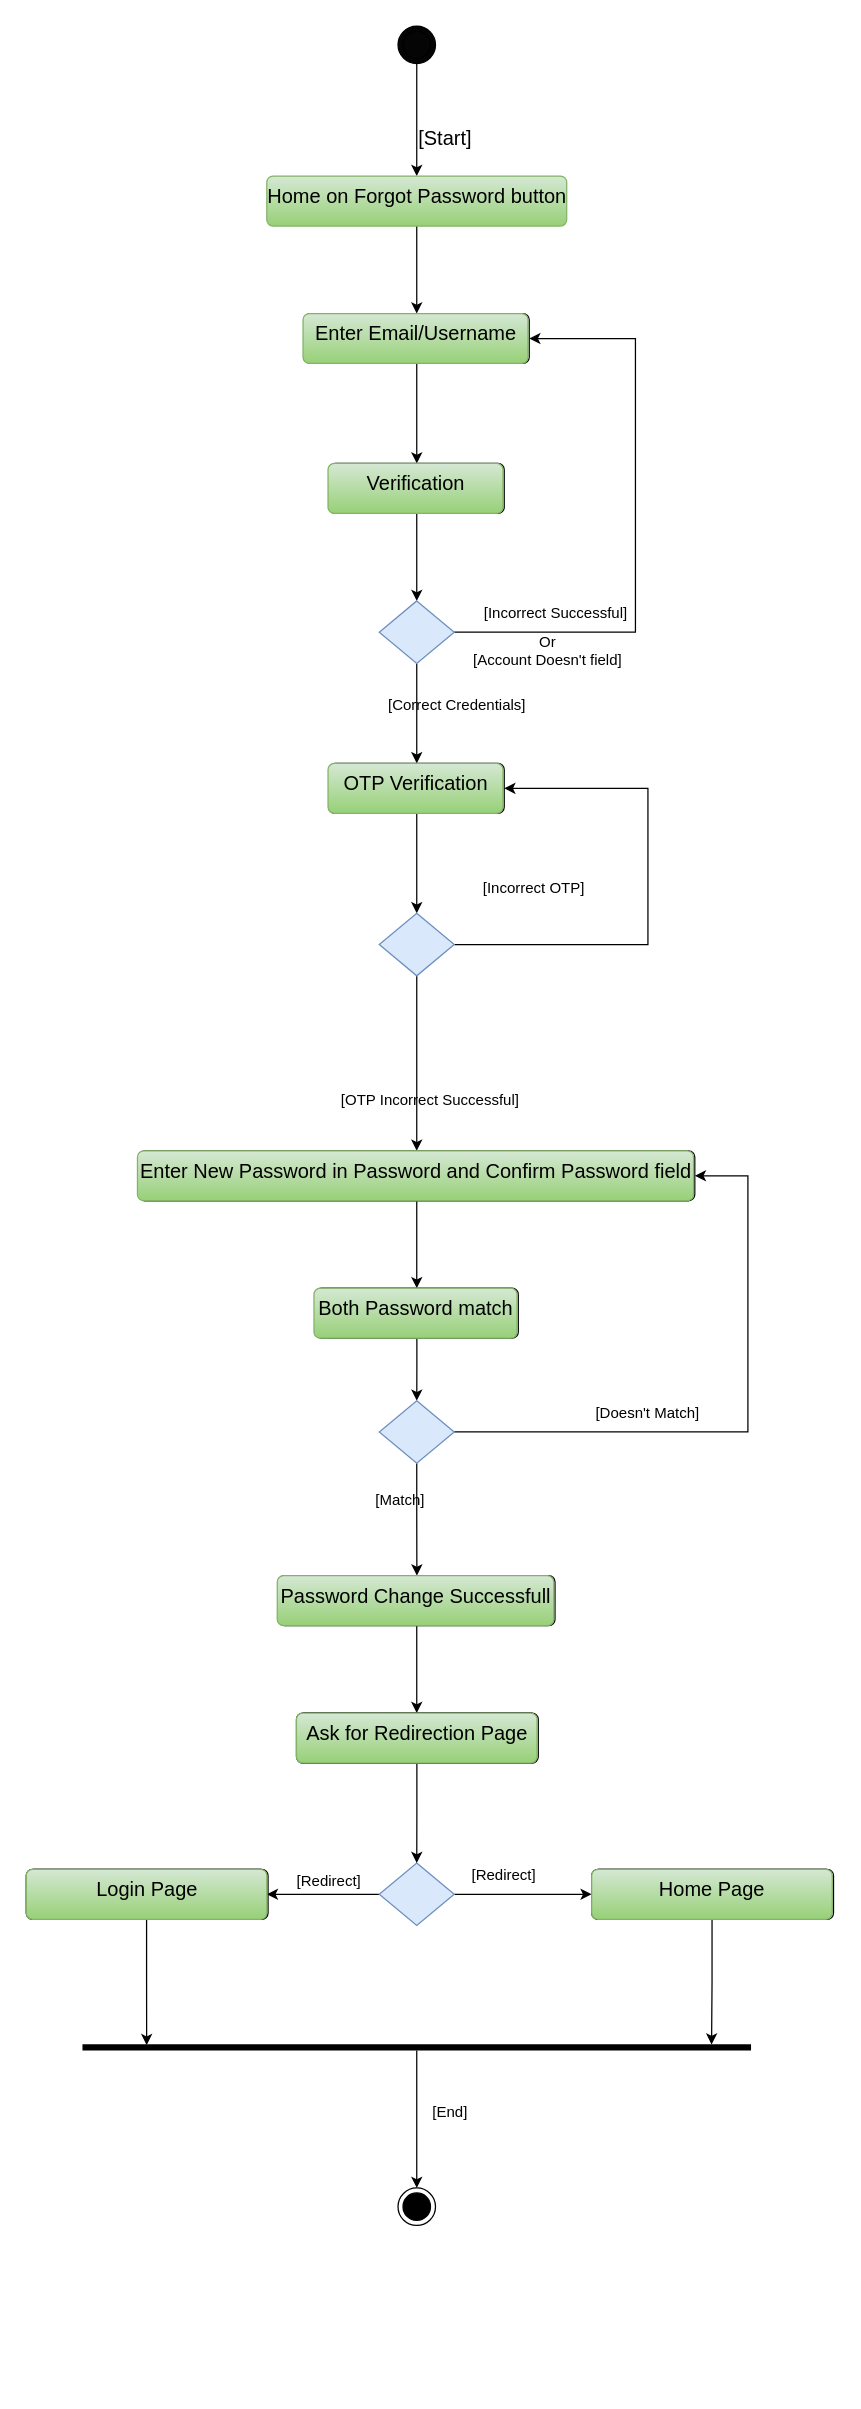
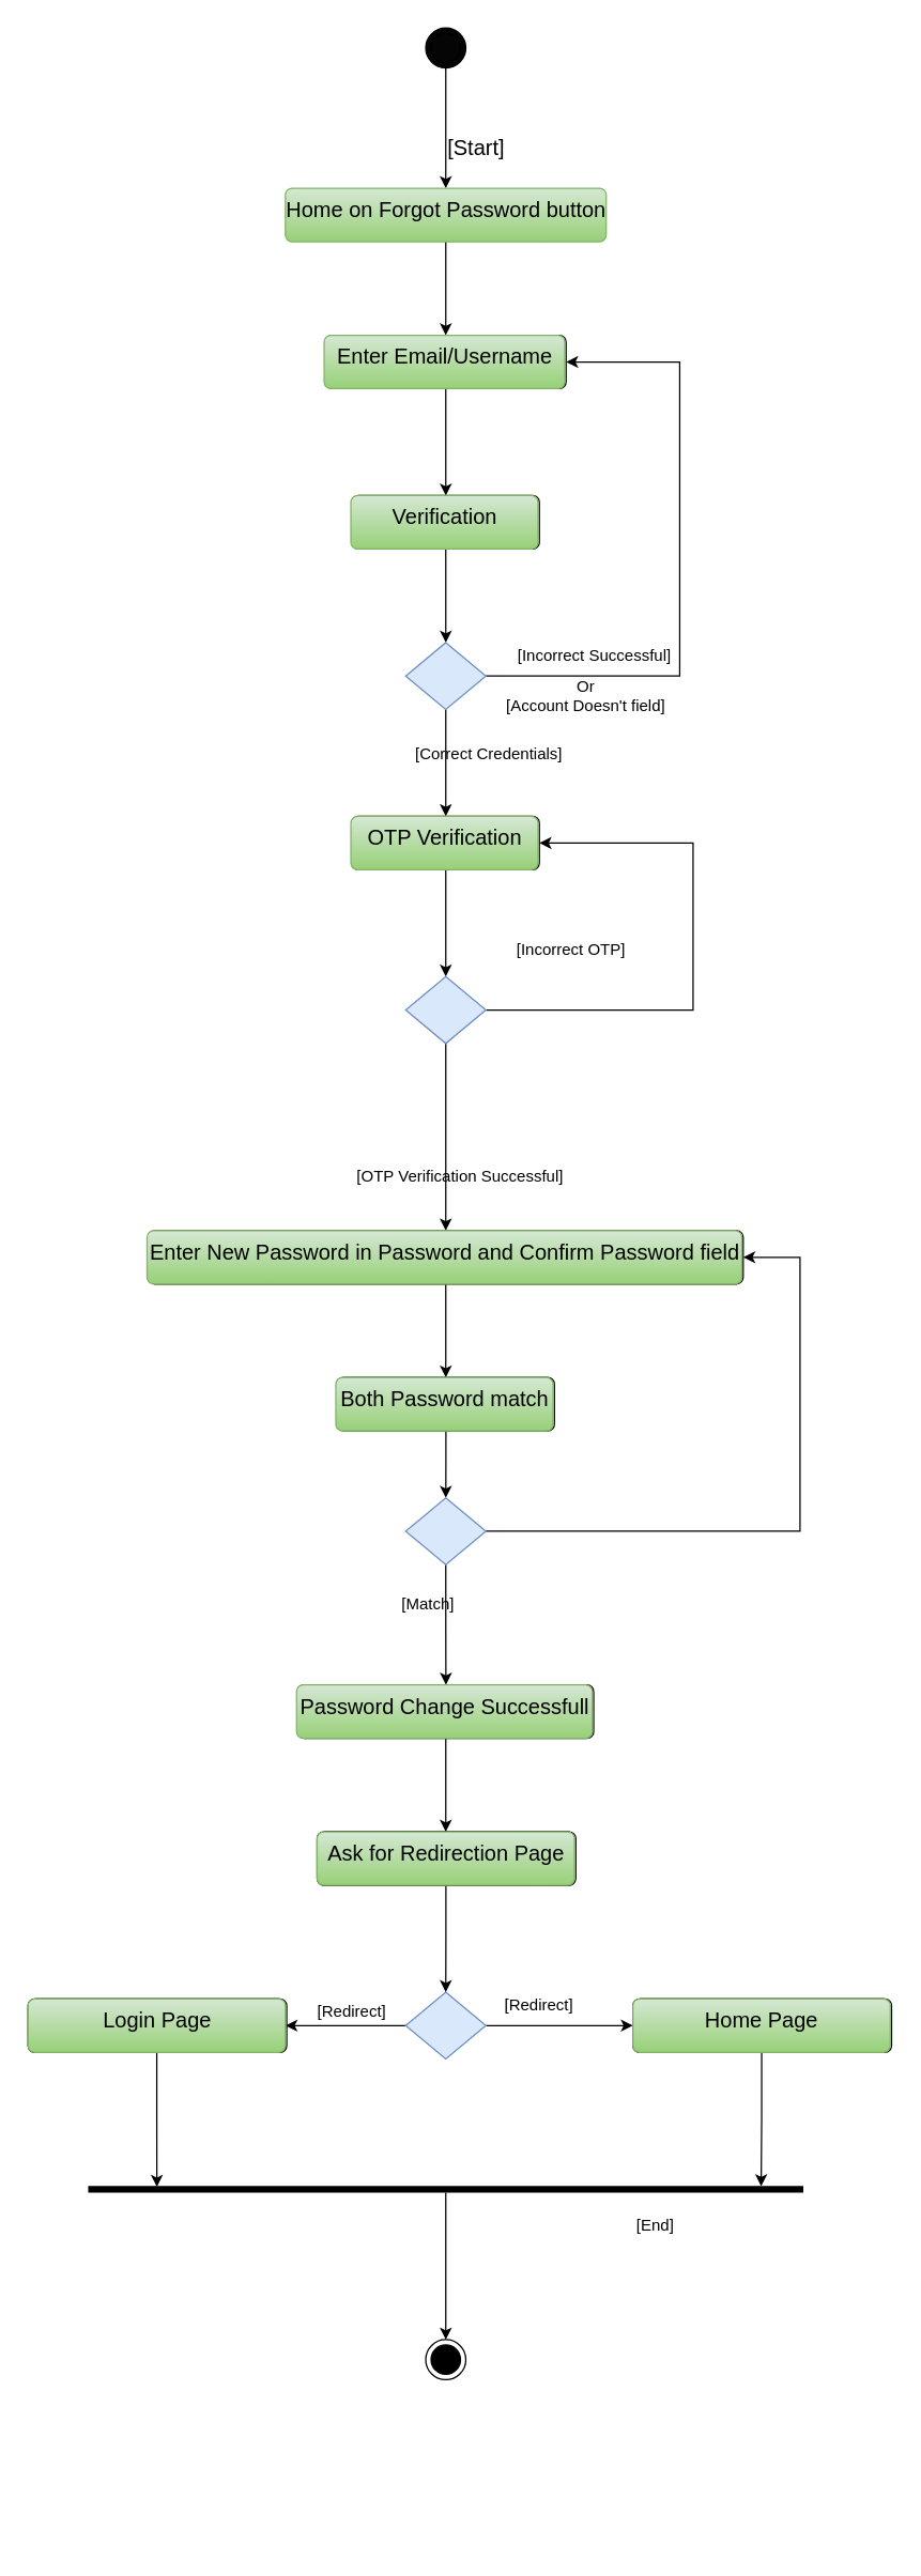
  <mxCell id="0" />
  <mxCell id="1" parent="0" />
  <mxCell id="2" style="edgeStyle=orthogonalEdgeStyle;rounded=0;orthogonalLoop=1;jettySize=auto;html=1;entryX=0.5;entryY=0;entryDx=0;entryDy=0;" parent="1" source="3" target="5" edge="1"><mxGeometry relative="1" as="geometry" /></mxCell>
  <mxCell id="3" value="" style="ellipse;shape=doubleEllipse;html=1;dashed=0;whitespace=wrap;aspect=fixed;fillColor=#050505;" parent="1" vertex="1"><mxGeometry x="318" y="20" width="30" height="30" as="geometry" /></mxCell>
  <mxCell id="4" style="edgeStyle=orthogonalEdgeStyle;rounded=0;orthogonalLoop=1;jettySize=auto;html=1;" parent="1" source="5" target="7" edge="1"><mxGeometry relative="1" as="geometry" /></mxCell>
  <mxCell id="5" value="&lt;font style=&quot;font-size: 16px&quot;&gt;Home on Forgot Password button&lt;/font&gt;" style="html=1;align=center;verticalAlign=top;rounded=1;absoluteArcSize=1;arcSize=10;dashed=0;gradientColor=#97d077;fillColor=#d5e8d4;strokeColor=#82b366;" parent="1" vertex="1"><mxGeometry x="213" y="140" width="240" height="40" as="geometry" /></mxCell>
  <mxCell id="6" style="edgeStyle=orthogonalEdgeStyle;rounded=0;orthogonalLoop=1;jettySize=auto;html=1;exitX=0.5;exitY=1;exitDx=0;exitDy=0;entryX=0.5;entryY=0;entryDx=0;entryDy=0;" parent="1" source="7" target="9" edge="1"><mxGeometry relative="1" as="geometry" /></mxCell>
  <mxCell id="7" value="&lt;font style=&quot;font-size: 16px&quot;&gt;Enter Email/Username&lt;/font&gt;" style="html=1;align=center;verticalAlign=top;rounded=1;absoluteArcSize=1;arcSize=10;dashed=0;" parent="1" vertex="1"><mxGeometry x="243" y="250" width="180" height="40" as="geometry" /></mxCell>
  <mxCell id="8" style="edgeStyle=orthogonalEdgeStyle;rounded=0;orthogonalLoop=1;jettySize=auto;html=1;entryX=0.5;entryY=0;entryDx=0;entryDy=0;" parent="1" source="9" target="12" edge="1"><mxGeometry relative="1" as="geometry" /></mxCell>
  <mxCell id="9" value="&lt;font style=&quot;font-size: 16px&quot;&gt;Verification&lt;/font&gt;" style="html=1;align=center;verticalAlign=top;rounded=1;absoluteArcSize=1;arcSize=10;dashed=0;" parent="1" vertex="1"><mxGeometry x="263" y="370" width="140" height="40" as="geometry" /></mxCell>
  <mxCell id="10" style="edgeStyle=orthogonalEdgeStyle;rounded=0;orthogonalLoop=1;jettySize=auto;html=1;" parent="1" source="12" edge="1"><mxGeometry relative="1" as="geometry"><mxPoint x="423" y="270" as="targetPoint" /><Array as="points"><mxPoint x="508" y="505" /><mxPoint x="508" y="270" /><mxPoint x="423" y="270" /></Array></mxGeometry></mxCell>
  <mxCell id="11" style="edgeStyle=orthogonalEdgeStyle;rounded=0;orthogonalLoop=1;jettySize=auto;html=1;" parent="1" source="12" target="16" edge="1"><mxGeometry relative="1" as="geometry" /></mxCell>
  <mxCell id="12" value="" style="rhombus;fillColor=#dae8fc;strokeColor=#6c8ebf;" parent="1" vertex="1"><mxGeometry x="303" y="480" width="60" height="50" as="geometry" /></mxCell>
  <mxCell id="13" value="[Incorrect Successful]" style="text;html=1;strokeColor=none;fillColor=none;align=center;verticalAlign=middle;whiteSpace=wrap;rounded=0;" parent="1" vertex="1"><mxGeometry x="372" y="480" width="145" height="20" as="geometry" /></mxCell>
  <mxCell id="14" value="Or&lt;br&gt;[Account Doesn't field]" style="text;html=1;strokeColor=none;fillColor=none;align=center;verticalAlign=middle;whiteSpace=wrap;rounded=0;" parent="1" vertex="1"><mxGeometry x="368" y="510" width="140" height="20" as="geometry" /></mxCell>
  <mxCell id="15" style="edgeStyle=orthogonalEdgeStyle;rounded=0;orthogonalLoop=1;jettySize=auto;html=1;" parent="1" source="16" target="19" edge="1"><mxGeometry relative="1" as="geometry" /></mxCell>
  <mxCell id="16" value="&lt;font style=&quot;font-size: 16px&quot;&gt;OTP Verification&lt;/font&gt;" style="html=1;align=center;verticalAlign=top;rounded=1;absoluteArcSize=1;arcSize=10;dashed=0;" parent="1" vertex="1"><mxGeometry x="263" y="610" width="140" height="40" as="geometry" /></mxCell>
  <mxCell id="17" style="edgeStyle=orthogonalEdgeStyle;rounded=0;orthogonalLoop=1;jettySize=auto;html=1;entryX=1;entryY=0.5;entryDx=0;entryDy=0;" parent="1" source="19" target="16" edge="1"><mxGeometry relative="1" as="geometry"><mxPoint x="518.05" y="735" as="targetPoint" /><Array as="points"><mxPoint x="518" y="755" /><mxPoint x="518" y="630" /></Array></mxGeometry></mxCell>
  <mxCell id="18" style="edgeStyle=orthogonalEdgeStyle;rounded=0;orthogonalLoop=1;jettySize=auto;html=1;" parent="1" source="19" target="23" edge="1"><mxGeometry relative="1" as="geometry" /></mxCell>
  <mxCell id="19" value="" style="rhombus;fillColor=#dae8fc;strokeColor=#6c8ebf;" parent="1" vertex="1"><mxGeometry x="303" y="730" width="60" height="50" as="geometry" /></mxCell>
  <mxCell id="20" value="&lt;font style=&quot;font-size: 12px&quot;&gt;[Incorrect OTP]&lt;/font&gt;" style="text;html=1;strokeColor=none;fillColor=none;align=center;verticalAlign=middle;whiteSpace=wrap;rounded=0;" parent="1" vertex="1"><mxGeometry x="362" y="700" width="130" height="20" as="geometry" /></mxCell>
  <mxCell id="21" value="[Correct Credentials]" style="text;html=1;strokeColor=none;fillColor=none;align=center;verticalAlign=middle;whiteSpace=wrap;rounded=0;" parent="1" vertex="1"><mxGeometry x="293" y="554" width="145" height="20" as="geometry" /></mxCell>
  <mxCell id="22" style="edgeStyle=orthogonalEdgeStyle;rounded=0;orthogonalLoop=1;jettySize=auto;html=1;entryX=0.5;entryY=0;entryDx=0;entryDy=0;" parent="1" source="23" target="26" edge="1"><mxGeometry relative="1" as="geometry"><mxPoint x="334" y="1030" as="targetPoint" /></mxGeometry></mxCell>
  <mxCell id="23" value="&lt;font style=&quot;font-size: 16px&quot;&gt;Enter New Password in Password and Confirm Password field&lt;/font&gt;" style="html=1;align=center;verticalAlign=top;rounded=1;absoluteArcSize=1;arcSize=10;dashed=0;" parent="1" vertex="1"><mxGeometry x="110.5" y="920" width="445" height="40" as="geometry" /></mxCell>
- <mxCell id="24" value="&lt;font style=&quot;font-size: 12px&quot;&gt;[OTP Incorrect Successful]&lt;/font&gt;" style="text;html=1;strokeColor=none;fillColor=none;align=center;verticalAlign=middle;whiteSpace=wrap;rounded=0;" parent="1" vertex="1"><mxGeometry x="234" y="870" width="220" height="20" as="geometry" /></mxCell>
+ <mxCell id="24" value="&lt;font style=&quot;font-size: 12px&quot;&gt;[OTP Verification Successful]&lt;/font&gt;" style="text;html=1;strokeColor=none;fillColor=none;align=center;verticalAlign=middle;whiteSpace=wrap;rounded=0;" parent="1" vertex="1"><mxGeometry x="234" y="870" width="220" height="20" as="geometry" /></mxCell>
  <mxCell id="25" style="edgeStyle=orthogonalEdgeStyle;rounded=0;orthogonalLoop=1;jettySize=auto;html=1;" parent="1" source="26" target="29" edge="1"><mxGeometry relative="1" as="geometry" /></mxCell>
  <mxCell id="26" value="&lt;font style=&quot;font-size: 16px&quot;&gt;Both Password match&lt;/font&gt;" style="html=1;align=center;verticalAlign=top;rounded=1;absoluteArcSize=1;arcSize=10;dashed=0;" parent="1" vertex="1"><mxGeometry x="251.75" y="1030" width="162.5" height="40" as="geometry" /></mxCell>
  <mxCell id="27" style="edgeStyle=orthogonalEdgeStyle;rounded=0;orthogonalLoop=1;jettySize=auto;html=1;entryX=1;entryY=0.5;entryDx=0;entryDy=0;" parent="1" source="29" target="23" edge="1"><mxGeometry relative="1" as="geometry"><Array as="points"><mxPoint x="598" y="1145" /><mxPoint x="598" y="940" /></Array></mxGeometry></mxCell>
  <mxCell id="28" style="edgeStyle=orthogonalEdgeStyle;rounded=0;orthogonalLoop=1;jettySize=auto;html=1;" parent="1" source="29" target="32" edge="1"><mxGeometry relative="1" as="geometry" /></mxCell>
  <mxCell id="29" value="" style="rhombus;fillColor=#dae8fc;strokeColor=#6c8ebf;" parent="1" vertex="1"><mxGeometry x="303" y="1120" width="60" height="50" as="geometry" /></mxCell>
- <mxCell id="30" value="[Doesn't Match]" style="text;html=1;strokeColor=none;fillColor=none;align=center;verticalAlign=middle;whiteSpace=wrap;rounded=0;" parent="1" vertex="1"><mxGeometry x="473" y="1120" width="90" height="20" as="geometry" /></mxCell>
  <mxCell id="31" style="edgeStyle=orthogonalEdgeStyle;rounded=0;orthogonalLoop=1;jettySize=auto;html=1;" parent="1" source="32" target="38" edge="1"><mxGeometry relative="1" as="geometry" /></mxCell>
  <mxCell id="32" value="&lt;font style=&quot;font-size: 16px&quot;&gt;Password Change Successfull&lt;/font&gt;" style="html=1;align=center;verticalAlign=top;rounded=1;absoluteArcSize=1;arcSize=10;dashed=0;" parent="1" vertex="1"><mxGeometry x="222.38" y="1260" width="221.25" height="40" as="geometry" /></mxCell>
  <mxCell id="33" value="[Match]" style="text;html=1;strokeColor=none;fillColor=none;align=center;verticalAlign=middle;whiteSpace=wrap;rounded=0;" parent="1" vertex="1"><mxGeometry x="299.5" y="1190" width="40" height="20" as="geometry" /></mxCell>
  <mxCell id="34" style="edgeStyle=orthogonalEdgeStyle;rounded=0;orthogonalLoop=1;jettySize=auto;html=1;" parent="1" source="36" target="42" edge="1"><mxGeometry relative="1" as="geometry" /></mxCell>
  <mxCell id="35" style="edgeStyle=orthogonalEdgeStyle;rounded=0;orthogonalLoop=1;jettySize=auto;html=1;" parent="1" source="36" target="40" edge="1"><mxGeometry relative="1" as="geometry" /></mxCell>
  <mxCell id="36" value="" style="rhombus;fillColor=#dae8fc;strokeColor=#6c8ebf;" parent="1" vertex="1"><mxGeometry x="303" y="1490" width="60" height="50" as="geometry" /></mxCell>
  <mxCell id="37" style="edgeStyle=orthogonalEdgeStyle;rounded=0;orthogonalLoop=1;jettySize=auto;html=1;" parent="1" source="38" target="36" edge="1"><mxGeometry relative="1" as="geometry" /></mxCell>
  <mxCell id="38" value="&lt;font style=&quot;font-size: 16px&quot;&gt;Ask for Redirection Page&lt;/font&gt;" style="html=1;align=center;verticalAlign=top;rounded=1;absoluteArcSize=1;arcSize=10;dashed=0;" parent="1" vertex="1"><mxGeometry x="236.75" y="1370" width="192.5" height="40" as="geometry" /></mxCell>
  <mxCell id="39" style="edgeStyle=orthogonalEdgeStyle;rounded=0;orthogonalLoop=1;jettySize=auto;html=1;entryX=0.057;entryY=0.059;entryDx=0;entryDy=0;entryPerimeter=0;" parent="1" source="40" target="47" edge="1"><mxGeometry relative="1" as="geometry" /></mxCell>
  <mxCell id="40" value="&lt;font style=&quot;font-size: 16px&quot;&gt;Home Page&lt;/font&gt;" style="html=1;align=center;verticalAlign=top;rounded=1;absoluteArcSize=1;arcSize=10;dashed=0;" parent="1" vertex="1"><mxGeometry x="473" y="1495" width="192.5" height="40" as="geometry" /></mxCell>
  <mxCell id="41" style="edgeStyle=orthogonalEdgeStyle;rounded=0;orthogonalLoop=1;jettySize=auto;html=1;entryX=0.143;entryY=0.904;entryDx=0;entryDy=0;entryPerimeter=0;" parent="1" source="42" target="47" edge="1"><mxGeometry relative="1" as="geometry" /></mxCell>
  <mxCell id="42" value="&lt;font style=&quot;font-size: 16px&quot;&gt;Login Page&lt;/font&gt;" style="html=1;align=center;verticalAlign=top;rounded=1;absoluteArcSize=1;arcSize=10;dashed=0;" parent="1" vertex="1"><mxGeometry x="20.5" y="1495" width="192.5" height="40" as="geometry" /></mxCell>
  <mxCell id="43" value="[Redirect]" style="text;html=1;strokeColor=none;fillColor=none;align=center;verticalAlign=middle;whiteSpace=wrap;rounded=0;" parent="1" vertex="1"><mxGeometry x="383" y="1490" width="40" height="20" as="geometry" /></mxCell>
  <mxCell id="44" value="[Redirect]" style="text;html=1;strokeColor=none;fillColor=none;align=center;verticalAlign=middle;whiteSpace=wrap;rounded=0;" parent="1" vertex="1"><mxGeometry x="243" y="1495" width="40" height="20" as="geometry" /></mxCell>
  <mxCell id="45" value="" style="ellipse;html=1;shape=endState;fillColor=#000000;strokeColor=#000000;" parent="1" vertex="1"><mxGeometry x="318" y="1750" width="30" height="30" as="geometry" /></mxCell>
  <mxCell id="46" style="edgeStyle=orthogonalEdgeStyle;rounded=0;orthogonalLoop=1;jettySize=auto;html=1;" parent="1" source="47" target="45" edge="1"><mxGeometry relative="1" as="geometry" /></mxCell>
  <mxCell id="47" value="" style="html=1;points=[];perimeter=orthogonalPerimeter;fillColor=#000000;strokeColor=none;rotation=90;" parent="1" vertex="1"><mxGeometry x="330.5" y="1370" width="5" height="535" as="geometry" /></mxCell>
  <mxCell id="48" value="&lt;font style=&quot;font-size: 16px&quot;&gt;[Start]&lt;/font&gt;" style="text;html=1;strokeColor=none;fillColor=none;align=center;verticalAlign=middle;whiteSpace=wrap;rounded=0;" parent="1" vertex="1"><mxGeometry x="335.5" y="100" width="40" height="20" as="geometry" /></mxCell>
- <mxCell id="49" value="[End]" style="text;html=1;strokeColor=none;fillColor=none;align=center;verticalAlign=middle;whiteSpace=wrap;rounded=0;" parent="1" vertex="1"><mxGeometry x="339.5" y="1680" width="40" height="20" as="geometry" /></mxCell>
+ <mxCell id="49" value="[End]" style="text;html=1;strokeColor=none;fillColor=none;align=center;verticalAlign=middle;whiteSpace=wrap;rounded=0;" parent="1" vertex="1"><mxGeometry x="469.5" y="1655" width="40" height="20" as="geometry" /></mxCell>
  <mxCell id="50" value="&lt;font style=&quot;font-size: 16px&quot;&gt;Home Page&lt;/font&gt;" style="html=1;align=center;verticalAlign=top;rounded=1;absoluteArcSize=1;arcSize=10;dashed=0;" vertex="1" parent="1"><mxGeometry x="474" y="1495" width="192.5" height="40" as="geometry" /></mxCell>
  <mxCell id="51" value="&lt;font style=&quot;font-size: 16px&quot;&gt;Login Page&lt;/font&gt;" style="html=1;align=center;verticalAlign=top;rounded=1;absoluteArcSize=1;arcSize=10;dashed=0;" vertex="1" parent="1"><mxGeometry x="21.5" y="1495" width="192.5" height="40" as="geometry" /></mxCell>
  <mxCell id="52" value="&lt;font style=&quot;font-size: 16px&quot;&gt;Ask for Redirection Page&lt;/font&gt;" style="html=1;align=center;verticalAlign=top;rounded=1;absoluteArcSize=1;arcSize=10;dashed=0;" vertex="1" parent="1"><mxGeometry x="237.75" y="1370" width="192.5" height="40" as="geometry" /></mxCell>
  <mxCell id="53" value="&lt;font style=&quot;font-size: 16px&quot;&gt;Home Page&lt;/font&gt;" style="html=1;align=center;verticalAlign=top;rounded=1;absoluteArcSize=1;arcSize=10;dashed=0;gradientColor=#97d077;fillColor=#d5e8d4;strokeColor=#82b366;" vertex="1" parent="1"><mxGeometry x="473" y="1495" width="192.5" height="40" as="geometry" /></mxCell>
  <mxCell id="54" value="&lt;font style=&quot;font-size: 16px&quot;&gt;Login Page&lt;/font&gt;" style="html=1;align=center;verticalAlign=top;rounded=1;absoluteArcSize=1;arcSize=10;dashed=0;gradientColor=#97d077;fillColor=#d5e8d4;strokeColor=#82b366;" vertex="1" parent="1"><mxGeometry x="20.5" y="1495" width="192.5" height="40" as="geometry" /></mxCell>
  <mxCell id="55" value="&lt;font style=&quot;font-size: 16px&quot;&gt;Ask for Redirection Page&lt;/font&gt;" style="html=1;align=center;verticalAlign=top;rounded=1;absoluteArcSize=1;arcSize=10;dashed=0;gradientColor=#97d077;fillColor=#d5e8d4;strokeColor=#82b366;" vertex="1" parent="1"><mxGeometry x="236.75" y="1370" width="192.5" height="40" as="geometry" /></mxCell>
  <mxCell id="56" value="&lt;font style=&quot;font-size: 16px&quot;&gt;Password Change Successfull&lt;/font&gt;" style="html=1;align=center;verticalAlign=top;rounded=1;absoluteArcSize=1;arcSize=10;dashed=0;gradientColor=#97d077;fillColor=#d5e8d4;strokeColor=#82b366;" vertex="1" parent="1"><mxGeometry x="221.38" y="1260" width="221.25" height="40" as="geometry" /></mxCell>
  <mxCell id="57" value="&lt;font style=&quot;font-size: 16px&quot;&gt;Both Password match&lt;/font&gt;" style="html=1;align=center;verticalAlign=top;rounded=1;absoluteArcSize=1;arcSize=10;dashed=0;gradientColor=#97d077;fillColor=#d5e8d4;strokeColor=#82b366;" vertex="1" parent="1"><mxGeometry x="250.75" y="1030" width="162.5" height="40" as="geometry" /></mxCell>
  <mxCell id="58" value="&lt;font style=&quot;font-size: 16px&quot;&gt;Enter New Password in Password and Confirm Password field&lt;/font&gt;" style="html=1;align=center;verticalAlign=top;rounded=1;absoluteArcSize=1;arcSize=10;dashed=0;gradientColor=#97d077;fillColor=#d5e8d4;strokeColor=#82b366;" vertex="1" parent="1"><mxGeometry x="109.5" y="920" width="445" height="40" as="geometry" /></mxCell>
  <mxCell id="59" value="&lt;font style=&quot;font-size: 16px&quot;&gt;OTP Verification&lt;/font&gt;" style="html=1;align=center;verticalAlign=top;rounded=1;absoluteArcSize=1;arcSize=10;dashed=0;gradientColor=#97d077;fillColor=#d5e8d4;strokeColor=#82b366;" vertex="1" parent="1"><mxGeometry x="262" y="610" width="140" height="40" as="geometry" /></mxCell>
  <mxCell id="60" value="&lt;font style=&quot;font-size: 16px&quot;&gt;Verification&lt;/font&gt;" style="html=1;align=center;verticalAlign=top;rounded=1;absoluteArcSize=1;arcSize=10;dashed=0;gradientColor=#97d077;fillColor=#d5e8d4;strokeColor=#82b366;" vertex="1" parent="1"><mxGeometry x="262" y="370" width="140" height="40" as="geometry" /></mxCell>
  <mxCell id="61" value="&lt;font style=&quot;font-size: 16px&quot;&gt;Enter Email/Username&lt;/font&gt;" style="html=1;align=center;verticalAlign=top;rounded=1;absoluteArcSize=1;arcSize=10;dashed=0;gradientColor=#97d077;fillColor=#d5e8d4;strokeColor=#82b366;" vertex="1" parent="1"><mxGeometry x="242" y="250" width="180" height="40" as="geometry" /></mxCell>
